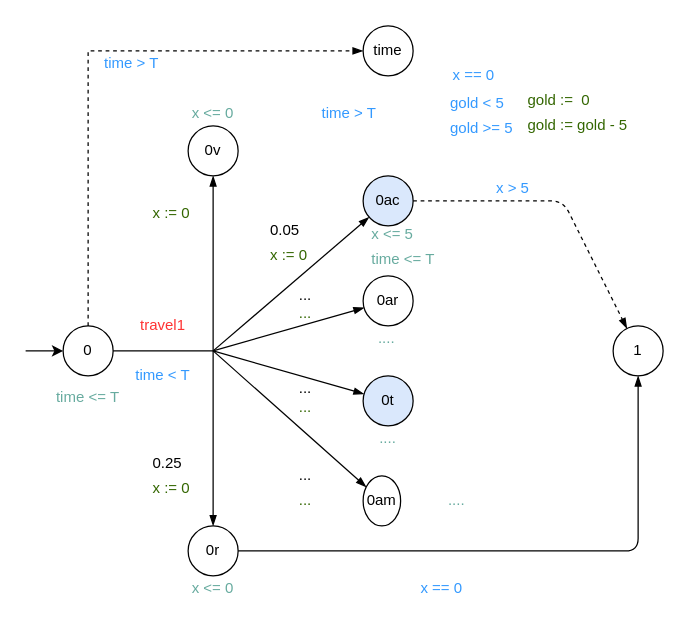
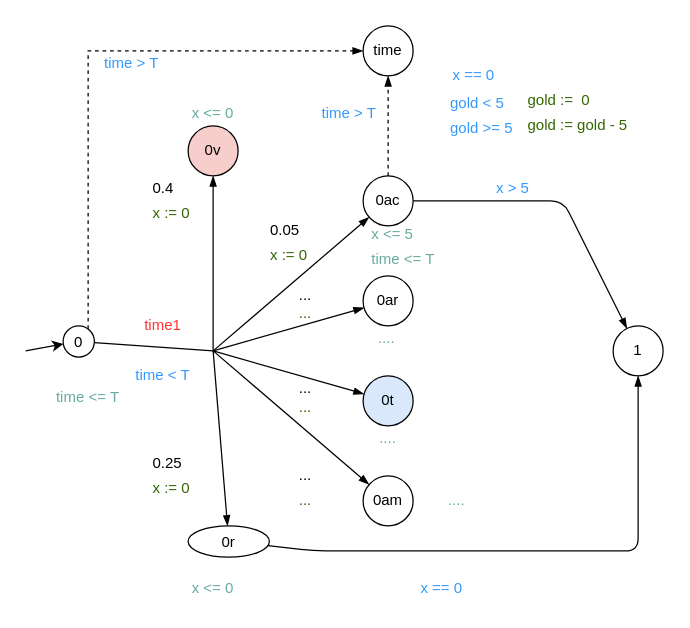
  <mxCell id="0" />
  <mxCell id="1" parent="0" />
  <mxCell id="2" style="edgeStyle=orthogonalEdgeStyle;rounded=0;orthogonalLoop=1;jettySize=auto;html=1;dashed=1;endArrow=blockThin;endFill=1;fontColor=#336600;" parent="1" source="3" target="35" edge="1"><mxGeometry relative="1" as="geometry"><Array as="points"><mxPoint x="70" y="40" /></Array></mxGeometry></mxCell>
- <mxCell id="3" value="0" style="ellipse;whiteSpace=wrap;html=1;aspect=fixed;" parent="1" vertex="1"><mxGeometry x="50" y="260" width="40" height="40" as="geometry" /></mxCell>
+ <mxCell id="3" value="0" style="ellipse;whiteSpace=wrap;html=1;aspect=fixed;" parent="1" vertex="1"><mxGeometry x="50" y="260" width="25" height="25" as="geometry" /></mxCell>
  <mxCell id="4" value="" style="endArrow=classic;html=1;fontSize=8;" parent="1" target="3" edge="1"><mxGeometry width="50" height="50" relative="1" as="geometry"><mxPoint x="20" y="280" as="sourcePoint" /><mxPoint x="-20" y="290" as="targetPoint" /></mxGeometry></mxCell>
  <mxCell id="5" value="" style="endArrow=none;html=1;" parent="1" source="3" edge="1"><mxGeometry width="50" height="50" relative="1" as="geometry"><mxPoint x="160" y="360" as="sourcePoint" /><mxPoint x="170" y="280" as="targetPoint" /></mxGeometry></mxCell>
- <mxCell id="6" value="travel1" style="text;html=1;strokeColor=none;fillColor=none;align=center;verticalAlign=middle;whiteSpace=wrap;rounded=0;fontColor=#FF3333;" parent="1" vertex="1"><mxGeometry x="110" y="250" width="40" height="20" as="geometry" /></mxCell>
+ <mxCell id="6" value="time1" style="text;html=1;strokeColor=none;fillColor=none;align=center;verticalAlign=middle;whiteSpace=wrap;rounded=0;fontColor=#FF3333;" parent="1" vertex="1"><mxGeometry x="110" y="250" width="40" height="20" as="geometry" /></mxCell>
  <mxCell id="7" value="" style="endArrow=blockThin;html=1;endFill=1;" parent="1" target="13" edge="1"><mxGeometry width="50" height="50" relative="1" as="geometry"><mxPoint x="170" y="280" as="sourcePoint" /><mxPoint x="190" y="220" as="targetPoint" /></mxGeometry></mxCell>
  <mxCell id="8" value="" style="endArrow=blockThin;html=1;endFill=1;" parent="1" target="14" edge="1"><mxGeometry width="50" height="50" relative="1" as="geometry"><mxPoint x="170" y="280" as="sourcePoint" /><mxPoint x="210" y="230" as="targetPoint" /></mxGeometry></mxCell>
  <mxCell id="9" value="" style="endArrow=blockThin;html=1;endFill=1;" parent="1" target="15" edge="1"><mxGeometry width="50" height="50" relative="1" as="geometry"><mxPoint x="170" y="280" as="sourcePoint" /><mxPoint x="230" y="260" as="targetPoint" /></mxGeometry></mxCell>
  <mxCell id="10" value="" style="endArrow=blockThin;html=1;endFill=1;" parent="1" target="16" edge="1"><mxGeometry width="50" height="50" relative="1" as="geometry"><mxPoint x="170" y="280" as="sourcePoint" /><mxPoint x="230" y="300" as="targetPoint" /></mxGeometry></mxCell>
  <mxCell id="11" value="" style="endArrow=blockThin;html=1;endFill=1;" parent="1" target="18" edge="1"><mxGeometry width="50" height="50" relative="1" as="geometry"><mxPoint x="170" y="280" as="sourcePoint" /><mxPoint x="190" y="340" as="targetPoint" /></mxGeometry></mxCell>
  <mxCell id="12" value="" style="endArrow=blockThin;html=1;endFill=1;" parent="1" target="17" edge="1"><mxGeometry width="50" height="50" relative="1" as="geometry"><mxPoint x="170" y="280" as="sourcePoint" /><mxPoint x="210" y="330" as="targetPoint" /></mxGeometry></mxCell>
- <mxCell id="13" value="0v" style="ellipse;whiteSpace=wrap;html=1;aspect=fixed;" parent="1" vertex="1"><mxGeometry x="150" y="100" width="40" height="40" as="geometry" /></mxCell>
- <mxCell id="14" value="0ac" style="ellipse;whiteSpace=wrap;html=1;aspect=fixed;fillColor=#dae8fc;" parent="1" vertex="1"><mxGeometry x="290" y="140" width="40" height="40" as="geometry" /></mxCell>
+ <mxCell id="13" value="0v" style="ellipse;whiteSpace=wrap;html=1;aspect=fixed;fillColor=#f8cecc;" parent="1" vertex="1"><mxGeometry x="150" y="100" width="40" height="40" as="geometry" /></mxCell>
+ <mxCell id="14" value="0ac" style="ellipse;whiteSpace=wrap;html=1;aspect=fixed;" parent="1" vertex="1"><mxGeometry x="290" y="140" width="40" height="40" as="geometry" /></mxCell>
  <mxCell id="15" value="0ar" style="ellipse;whiteSpace=wrap;html=1;aspect=fixed;" parent="1" vertex="1"><mxGeometry x="290" y="220" width="40" height="40" as="geometry" /></mxCell>
  <mxCell id="16" value="0t" style="ellipse;whiteSpace=wrap;html=1;aspect=fixed;fillColor=#dae8fc;" parent="1" vertex="1"><mxGeometry x="290" y="300" width="40" height="40" as="geometry" /></mxCell>
- <mxCell id="17" value="0am" style="ellipse;whiteSpace=wrap;html=1;aspect=fixed;" parent="1" vertex="1"><mxGeometry x="290" y="380" width="30" height="40" as="geometry" /></mxCell>
- <mxCell id="18" value="0r" style="ellipse;whiteSpace=wrap;html=1;aspect=fixed;" parent="1" vertex="1"><mxGeometry x="150" y="420" width="40" height="40" as="geometry" /></mxCell>
+ <mxCell id="17" value="0am" style="ellipse;whiteSpace=wrap;html=1;aspect=fixed;" parent="1" vertex="1"><mxGeometry x="290" y="380" width="40" height="40" as="geometry" /></mxCell>
+ <mxCell id="18" value="0r" style="ellipse;whiteSpace=wrap;html=1;aspect=fixed;" parent="1" vertex="1"><mxGeometry x="150" y="420" width="65" height="25" as="geometry" /></mxCell>
+ <mxCell id="19" value="0.4" style="text;html=1;strokeColor=none;fillColor=none;align=left;verticalAlign=middle;whiteSpace=wrap;rounded=0;" parent="1" vertex="1"><mxGeometry x="120" y="140" width="40" height="20" as="geometry" /></mxCell>
  <mxCell id="20" value="0.05" style="text;html=1;strokeColor=none;fillColor=none;align=left;verticalAlign=middle;whiteSpace=wrap;rounded=0;" parent="1" vertex="1"><mxGeometry x="214" y="174" width="40" height="20" as="geometry" /></mxCell>
  <mxCell id="21" value="..." style="text;html=1;strokeColor=none;fillColor=none;align=center;verticalAlign=middle;whiteSpace=wrap;rounded=0;" parent="1" vertex="1"><mxGeometry x="224" y="226" width="40" height="20" as="geometry" /></mxCell>
  <mxCell id="22" value="..." style="text;html=1;strokeColor=none;fillColor=none;align=center;verticalAlign=middle;whiteSpace=wrap;rounded=0;" parent="1" vertex="1"><mxGeometry x="224" y="300" width="40" height="20" as="geometry" /></mxCell>
  <mxCell id="23" value="..." style="text;html=1;strokeColor=none;fillColor=none;align=center;verticalAlign=middle;whiteSpace=wrap;rounded=0;" parent="1" vertex="1"><mxGeometry x="224" y="370" width="40" height="20" as="geometry" /></mxCell>
  <mxCell id="24" value="0.25" style="text;html=1;strokeColor=none;fillColor=none;align=left;verticalAlign=middle;whiteSpace=wrap;rounded=0;" parent="1" vertex="1"><mxGeometry x="120" y="360" width="40" height="20" as="geometry" /></mxCell>
  <mxCell id="25" value="time &amp;lt; T" style="text;html=1;strokeColor=none;fillColor=none;align=center;verticalAlign=middle;whiteSpace=wrap;rounded=0;fontColor=#3399FF;" parent="1" vertex="1"><mxGeometry x="105" y="290" width="50" height="20" as="geometry" /></mxCell>
  <mxCell id="26" value="1" style="ellipse;whiteSpace=wrap;html=1;aspect=fixed;" parent="1" vertex="1"><mxGeometry x="490" y="260" width="40" height="40" as="geometry" /></mxCell>
  <mxCell id="27" value="" style="endArrow=blockThin;html=1;endFill=1;" parent="1" source="18" target="26" edge="1"><mxGeometry width="50" height="50" relative="1" as="geometry"><mxPoint x="220" y="380" as="sourcePoint" /><mxPoint x="520" y="520" as="targetPoint" /><Array as="points"><mxPoint x="250" y="440" /><mxPoint x="510" y="440" /></Array></mxGeometry></mxCell>
  <mxCell id="28" value="gold := gold - 5" style="text;html=1;strokeColor=none;fillColor=none;align=left;verticalAlign=middle;whiteSpace=wrap;rounded=0;fontColor=#336600;" parent="1" vertex="1"><mxGeometry x="420" y="90" width="88" height="20" as="geometry" /></mxCell>
  <mxCell id="29" value="x == 0" style="text;html=1;strokeColor=none;fillColor=none;align=left;verticalAlign=middle;whiteSpace=wrap;rounded=0;fontColor=#3399FF;" parent="1" vertex="1"><mxGeometry x="360" y="50" width="40" height="20" as="geometry" /></mxCell>
- <mxCell id="30" value="" style="endArrow=blockThin;html=1;endFill=1;dashed=1;" parent="1" source="14" target="26" edge="1"><mxGeometry width="50" height="50" relative="1" as="geometry"><mxPoint x="337.146" y="399.704" as="sourcePoint" /><mxPoint x="502.85" y="300.29" as="targetPoint" /><Array as="points"><mxPoint x="450" y="160" /></Array></mxGeometry></mxCell>
+ <mxCell id="30" value="" style="endArrow=blockThin;html=1;endFill=1;" parent="1" source="14" target="26" edge="1"><mxGeometry width="50" height="50" relative="1" as="geometry"><mxPoint x="337.146" y="399.704" as="sourcePoint" /><mxPoint x="502.85" y="300.29" as="targetPoint" /><Array as="points"><mxPoint x="450" y="160" /></Array></mxGeometry></mxCell>
  <mxCell id="31" value="x &amp;gt; 5" style="text;html=1;strokeColor=none;fillColor=none;align=center;verticalAlign=middle;whiteSpace=wrap;rounded=0;fontColor=#3399FF;" parent="1" vertex="1"><mxGeometry x="375" y="140" width="70" height="20" as="geometry" /></mxCell>
  <mxCell id="32" value="x := 0" style="text;html=1;strokeColor=none;fillColor=none;align=left;verticalAlign=middle;whiteSpace=wrap;rounded=0;labelBackgroundColor=none;fontColor=#336600;" parent="1" vertex="1"><mxGeometry x="214" y="194" width="38" height="20" as="geometry" /></mxCell>
  <mxCell id="33" value="x &amp;lt;= 5" style="text;html=1;strokeColor=none;fillColor=none;align=left;verticalAlign=middle;whiteSpace=wrap;rounded=0;fontColor=#67AB9F;" parent="1" vertex="1"><mxGeometry x="295" y="177" width="70" height="20" as="geometry" /></mxCell>
  <mxCell id="34" value="time &amp;lt;= T" style="text;html=1;strokeColor=none;fillColor=none;align=left;verticalAlign=middle;whiteSpace=wrap;rounded=0;fontColor=#67AB9F;" parent="1" vertex="1"><mxGeometry x="295" y="197" width="70" height="20" as="geometry" /></mxCell>
  <mxCell id="35" value="time" style="ellipse;whiteSpace=wrap;html=1;aspect=fixed;" parent="1" vertex="1"><mxGeometry x="290" y="20" width="40" height="40" as="geometry" /></mxCell>
+ <mxCell id="36" value="" style="endArrow=blockThin;html=1;endFill=1;dashed=1;" parent="1" source="14" target="35" edge="1"><mxGeometry width="50" height="50" relative="1" as="geometry"><mxPoint x="529.996" y="134.296" as="sourcePoint" /><mxPoint x="695.7" y="233.71" as="targetPoint" /><Array as="points" /></mxGeometry></mxCell>
  <mxCell id="37" value="time &amp;lt;= T" style="text;html=1;strokeColor=none;fillColor=none;align=center;verticalAlign=middle;whiteSpace=wrap;rounded=0;fontColor=#67AB9F;" parent="1" vertex="1"><mxGeometry x="35" y="307" width="70" height="20" as="geometry" /></mxCell>
  <mxCell id="38" value="time &amp;gt; T" style="text;html=1;strokeColor=none;fillColor=none;align=center;verticalAlign=middle;whiteSpace=wrap;rounded=0;fontColor=#3399FF;" parent="1" vertex="1"><mxGeometry x="70" y="40" width="70" height="20" as="geometry" /></mxCell>
  <mxCell id="39" value="time &amp;gt; T" style="text;html=1;strokeColor=none;fillColor=none;align=center;verticalAlign=middle;whiteSpace=wrap;rounded=0;fontColor=#3399FF;" parent="1" vertex="1"><mxGeometry x="244" y="80" width="70" height="20" as="geometry" /></mxCell>
  <mxCell id="40" value="x := 0" style="text;html=1;strokeColor=none;fillColor=none;align=left;verticalAlign=middle;whiteSpace=wrap;rounded=0;labelBackgroundColor=none;fontColor=#336600;" parent="1" vertex="1"><mxGeometry x="120" y="160" width="60" height="20" as="geometry" /></mxCell>
  <mxCell id="41" value="x &amp;lt;= 0" style="text;html=1;strokeColor=none;fillColor=none;align=center;verticalAlign=middle;whiteSpace=wrap;rounded=0;fontColor=#67AB9F;" parent="1" vertex="1"><mxGeometry x="135" y="80" width="70" height="20" as="geometry" /></mxCell>
  <mxCell id="42" value="..." style="text;html=1;strokeColor=none;fillColor=none;align=center;verticalAlign=middle;whiteSpace=wrap;rounded=0;labelBackgroundColor=none;fontColor=#336600;" parent="1" vertex="1"><mxGeometry x="214" y="240" width="60" height="20" as="geometry" /></mxCell>
  <mxCell id="43" value="&lt;font color=&quot;#3399ff&quot;&gt;gold &amp;gt;= 5&lt;/font&gt;" style="text;html=1;strokeColor=none;fillColor=none;align=left;verticalAlign=middle;whiteSpace=wrap;rounded=0;fontColor=#336600;" parent="1" vertex="1"><mxGeometry x="358" y="92" width="60" height="20" as="geometry" /></mxCell>
  <mxCell id="44" value="gold :=&amp;nbsp; 0" style="text;html=1;strokeColor=none;fillColor=none;align=left;verticalAlign=middle;whiteSpace=wrap;rounded=0;fontColor=#336600;" parent="1" vertex="1"><mxGeometry x="420" y="70" width="87" height="20" as="geometry" /></mxCell>
  <mxCell id="45" value="&lt;font color=&quot;#3399ff&quot;&gt;gold &amp;lt; 5&lt;/font&gt;" style="text;html=1;strokeColor=none;fillColor=none;align=left;verticalAlign=middle;whiteSpace=wrap;rounded=0;fontColor=#336600;" parent="1" vertex="1"><mxGeometry x="358" y="72" width="60" height="20" as="geometry" /></mxCell>
  <mxCell id="46" style="edgeStyle=orthogonalEdgeStyle;rounded=0;orthogonalLoop=1;jettySize=auto;html=1;exitX=0.5;exitY=1;exitDx=0;exitDy=0;dashed=1;endArrow=blockThin;endFill=1;fontColor=#336600;" parent="1" edge="1"><mxGeometry relative="1" as="geometry"><mxPoint x="432.5" y="270" as="sourcePoint" /><mxPoint x="432.5" y="270" as="targetPoint" /></mxGeometry></mxCell>
  <mxCell id="47" value="..." style="text;html=1;strokeColor=none;fillColor=none;align=center;verticalAlign=middle;whiteSpace=wrap;rounded=0;labelBackgroundColor=none;fontColor=#336600;" parent="1" vertex="1"><mxGeometry x="214" y="315" width="60" height="20" as="geometry" /></mxCell>
  <mxCell id="48" value="..." style="text;html=1;strokeColor=none;fillColor=none;align=center;verticalAlign=middle;whiteSpace=wrap;rounded=0;labelBackgroundColor=none;fontColor=#336600;" parent="1" vertex="1"><mxGeometry x="214" y="390" width="60" height="20" as="geometry" /></mxCell>
  <mxCell id="49" value="x := 0" style="text;html=1;strokeColor=none;fillColor=none;align=left;verticalAlign=middle;whiteSpace=wrap;rounded=0;labelBackgroundColor=none;fontColor=#336600;" parent="1" vertex="1"><mxGeometry x="120" y="380" width="60" height="20" as="geometry" /></mxCell>
  <mxCell id="50" value="...." style="text;html=1;strokeColor=none;fillColor=none;align=center;verticalAlign=middle;whiteSpace=wrap;rounded=0;fontColor=#67AB9F;" parent="1" vertex="1"><mxGeometry x="275" y="340" width="70" height="20" as="geometry" /></mxCell>
  <mxCell id="51" value="x &amp;lt;= 0" style="text;html=1;strokeColor=none;fillColor=none;align=center;verticalAlign=middle;whiteSpace=wrap;rounded=0;fontColor=#67AB9F;" parent="1" vertex="1"><mxGeometry x="135" y="460" width="70" height="20" as="geometry" /></mxCell>
  <mxCell id="52" value="x == 0" style="text;html=1;strokeColor=none;fillColor=none;align=center;verticalAlign=middle;whiteSpace=wrap;rounded=0;fontColor=#3399FF;" parent="1" vertex="1"><mxGeometry x="318" y="460" width="70" height="20" as="geometry" /></mxCell>
  <mxCell id="53" value="...." style="text;html=1;strokeColor=none;fillColor=none;align=center;verticalAlign=middle;whiteSpace=wrap;rounded=0;fontColor=#67AB9F;" parent="1" vertex="1"><mxGeometry x="330" y="390" width="70" height="20" as="geometry" /></mxCell>
  <mxCell id="54" value="...." style="text;html=1;strokeColor=none;fillColor=none;align=center;verticalAlign=middle;whiteSpace=wrap;rounded=0;fontColor=#67AB9F;" parent="1" vertex="1"><mxGeometry x="274" y="260" width="70" height="20" as="geometry" /></mxCell>
